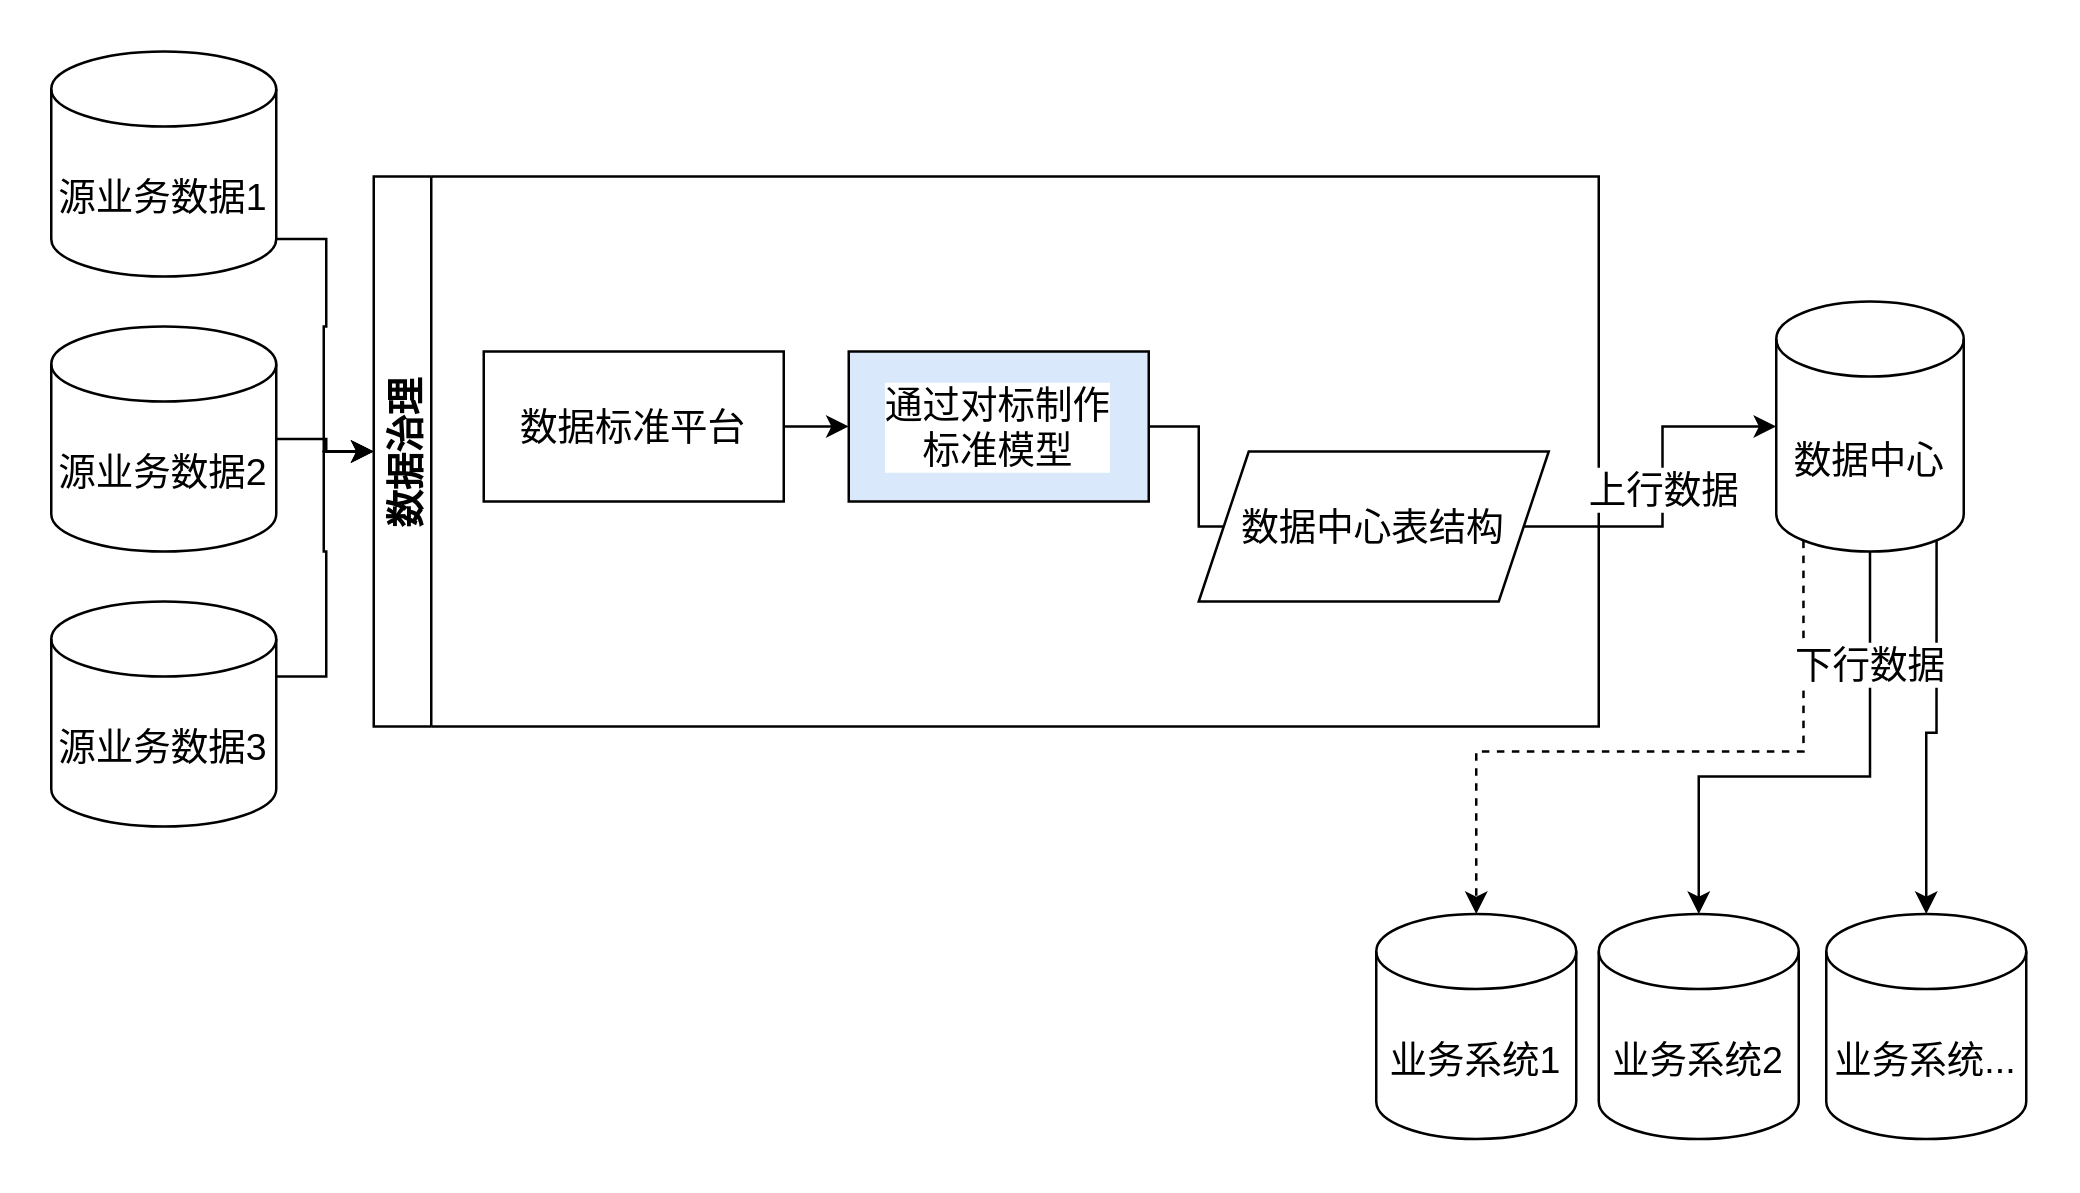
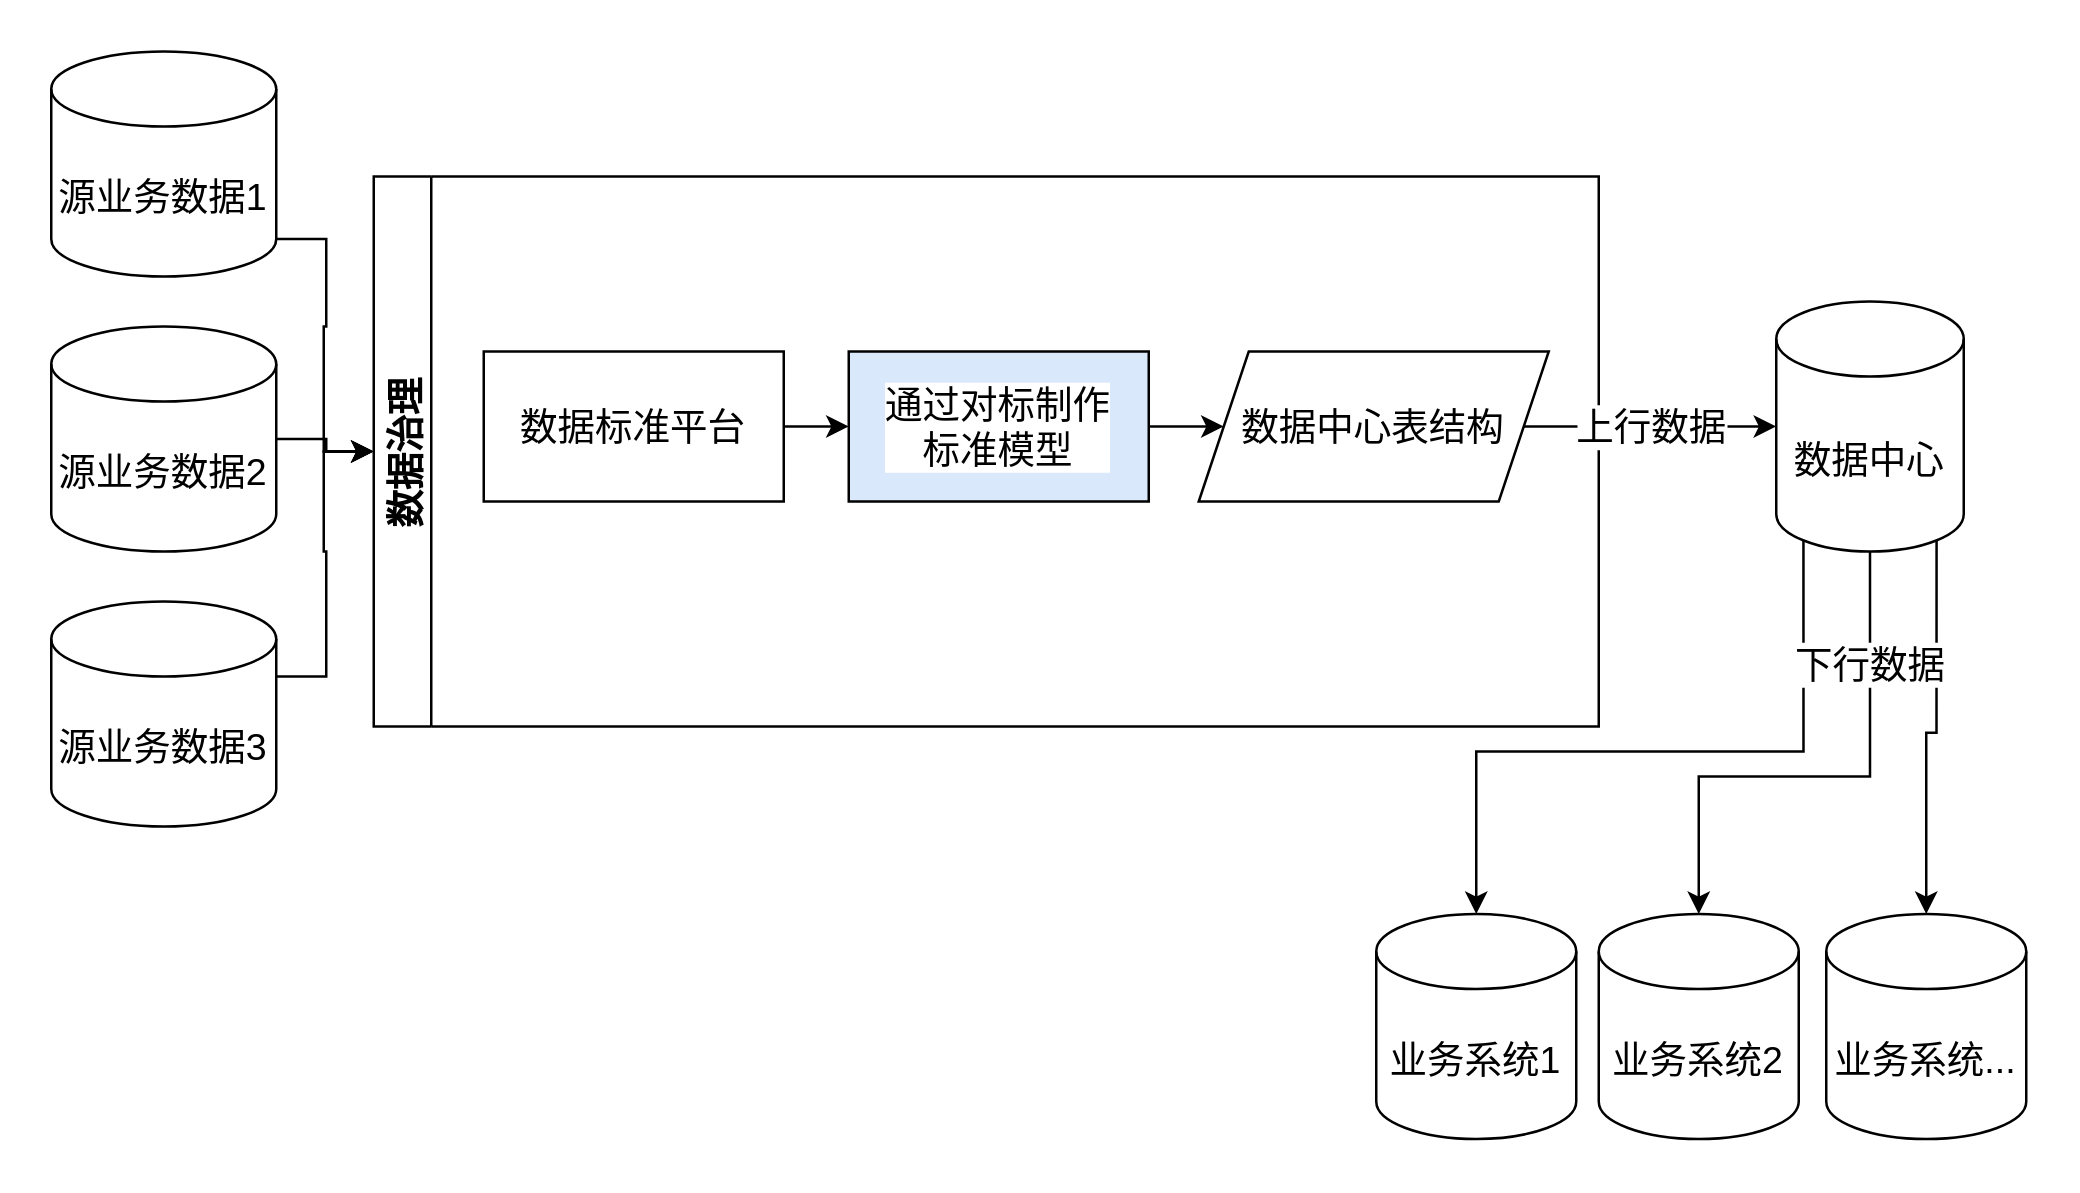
  <mxCell id="0" />
  <mxCell id="1" parent="0" />
  <mxCell id="2" value="" style="edgeStyle=orthogonalEdgeStyle;rounded=0;orthogonalLoop=1;jettySize=auto;html=1;fontSize=15;entryX=0;entryY=0.5;entryDx=0;entryDy=0;" edge="1" parent="1" source="3" target="4"><mxGeometry relative="1" as="geometry" /></mxCell>
  <mxCell id="3" value="源业务数据2" style="shape=cylinder3;whiteSpace=wrap;html=1;boundedLbl=1;backgroundOutline=1;size=15;labelBackgroundColor=default;labelBorderColor=none;fontSize=15;" vertex="1" parent="1"><mxGeometry x="20" y="130" width="90" height="90" as="geometry" /></mxCell>
  <mxCell id="4" value="数据治理" style="swimlane;horizontal=0;labelBackgroundColor=default;labelBorderColor=none;fontSize=15;" vertex="1" parent="1"><mxGeometry x="149" y="70" width="490" height="220" as="geometry" /></mxCell>
  <mxCell id="5" value="" style="edgeStyle=orthogonalEdgeStyle;rounded=0;orthogonalLoop=1;jettySize=auto;html=1;fontSize=15;" edge="1" parent="4" source="6" target="8"><mxGeometry relative="1" as="geometry" /></mxCell>
  <mxCell id="6" value="数据标准平台" style="rounded=0;whiteSpace=wrap;html=1;labelBackgroundColor=default;labelBorderColor=none;fontSize=15;" vertex="1" parent="4"><mxGeometry x="44" y="70" width="120" height="60" as="geometry" /></mxCell>
  <mxCell id="7" value="" style="edgeStyle=orthogonalEdgeStyle;rounded=0;orthogonalLoop=1;jettySize=auto;html=1;fontSize=15;" edge="1" parent="4" source="8" target="9"><mxGeometry relative="1" as="geometry" /></mxCell>
  <mxCell id="8" value="通过对标制作&lt;br&gt;标准模型" style="whiteSpace=wrap;html=1;fontSize=15;rounded=0;labelBackgroundColor=default;labelBorderColor=none;fillColor=#dae8fc;" vertex="1" parent="4"><mxGeometry x="190" y="70" width="120" height="60" as="geometry" /></mxCell>
- <mxCell id="9" value="数据中心表结构" style="shape=parallelogram;perimeter=parallelogramPerimeter;whiteSpace=wrap;html=1;fixedSize=1;fontSize=15;rounded=0;labelBackgroundColor=default;labelBorderColor=none;" vertex="1" parent="4"><mxGeometry x="330" y="110" width="140" height="60" as="geometry" /></mxCell>
+ <mxCell id="9" value="数据中心表结构" style="shape=parallelogram;perimeter=parallelogramPerimeter;whiteSpace=wrap;html=1;fixedSize=1;fontSize=15;rounded=0;labelBackgroundColor=default;labelBorderColor=none;" vertex="1" parent="4"><mxGeometry x="330" y="70" width="140" height="60" as="geometry" /></mxCell>
  <mxCell id="10" style="edgeStyle=orthogonalEdgeStyle;rounded=0;orthogonalLoop=1;jettySize=auto;html=1;entryX=0.5;entryY=0;entryDx=0;entryDy=0;entryPerimeter=0;fontSize=15;" edge="1" parent="1" source="13" target="16"><mxGeometry relative="1" as="geometry"><Array as="points"><mxPoint x="748" y="310" /><mxPoint x="679" y="310" /></Array></mxGeometry></mxCell>
  <mxCell id="11" style="edgeStyle=orthogonalEdgeStyle;rounded=0;orthogonalLoop=1;jettySize=auto;html=1;exitX=0.855;exitY=1;exitDx=0;exitDy=-4.35;exitPerimeter=0;fontSize=15;" edge="1" parent="1" source="13" target="17"><mxGeometry relative="1" as="geometry" /></mxCell>
- <mxCell id="12" style="edgeStyle=orthogonalEdgeStyle;rounded=0;orthogonalLoop=1;jettySize=auto;html=1;exitX=0.145;exitY=1;exitDx=0;exitDy=-4.35;exitPerimeter=0;fontSize=15;dashed=1;" edge="1" parent="1" source="13" target="15"><mxGeometry relative="1" as="geometry"><Array as="points"><mxPoint x="721" y="300" /><mxPoint x="590" y="300" /></Array></mxGeometry></mxCell>
+ <mxCell id="12" style="edgeStyle=orthogonalEdgeStyle;rounded=0;orthogonalLoop=1;jettySize=auto;html=1;exitX=0.145;exitY=1;exitDx=0;exitDy=-4.35;exitPerimeter=0;fontSize=15;" edge="1" parent="1" source="13" target="15"><mxGeometry relative="1" as="geometry"><Array as="points"><mxPoint x="721" y="300" /><mxPoint x="590" y="300" /></Array></mxGeometry></mxCell>
  <mxCell id="13" value="数据中心" style="shape=cylinder3;whiteSpace=wrap;html=1;boundedLbl=1;backgroundOutline=1;size=15;labelBackgroundColor=default;labelBorderColor=none;fontSize=15;" vertex="1" parent="1"><mxGeometry x="710" y="120" width="75" height="100" as="geometry" /></mxCell>
  <mxCell id="14" value="上行数据" style="edgeStyle=orthogonalEdgeStyle;rounded=0;orthogonalLoop=1;jettySize=auto;html=1;fontSize=15;" edge="1" parent="1" source="9" target="13"><mxGeometry relative="1" as="geometry" /></mxCell>
  <mxCell id="15" value="业务系统1" style="shape=cylinder3;whiteSpace=wrap;html=1;boundedLbl=1;backgroundOutline=1;size=15;labelBackgroundColor=default;labelBorderColor=none;fontSize=15;" vertex="1" parent="1"><mxGeometry x="550" y="365" width="80" height="90" as="geometry" /></mxCell>
  <mxCell id="16" value="业务系统2" style="shape=cylinder3;whiteSpace=wrap;html=1;boundedLbl=1;backgroundOutline=1;size=15;labelBackgroundColor=default;labelBorderColor=none;fontSize=15;" vertex="1" parent="1"><mxGeometry x="639" y="365" width="80" height="90" as="geometry" /></mxCell>
  <mxCell id="17" value="业务系统..." style="shape=cylinder3;whiteSpace=wrap;html=1;boundedLbl=1;backgroundOutline=1;size=15;labelBackgroundColor=default;labelBorderColor=none;fontSize=15;" vertex="1" parent="1"><mxGeometry x="730" y="365" width="80" height="90" as="geometry" /></mxCell>
  <mxCell id="18" style="edgeStyle=orthogonalEdgeStyle;rounded=0;orthogonalLoop=1;jettySize=auto;html=1;exitX=1;exitY=1;exitDx=0;exitDy=-15;exitPerimeter=0;fontSize=15;" edge="1" parent="1" source="19" target="4"><mxGeometry relative="1" as="geometry" /></mxCell>
  <mxCell id="19" value="源业务数据1" style="shape=cylinder3;whiteSpace=wrap;html=1;boundedLbl=1;backgroundOutline=1;size=15;labelBackgroundColor=default;labelBorderColor=none;fontSize=15;" vertex="1" parent="1"><mxGeometry x="20" y="20" width="90" height="90" as="geometry" /></mxCell>
  <mxCell id="20" style="edgeStyle=orthogonalEdgeStyle;rounded=0;orthogonalLoop=1;jettySize=auto;html=1;exitX=1;exitY=0;exitDx=0;exitDy=30;exitPerimeter=0;fontSize=15;" edge="1" parent="1" source="21" target="4"><mxGeometry relative="1" as="geometry" /></mxCell>
  <mxCell id="21" value="源业务数据3&lt;br&gt;" style="shape=cylinder3;whiteSpace=wrap;html=1;boundedLbl=1;backgroundOutline=1;size=15;labelBackgroundColor=default;labelBorderColor=none;fontSize=15;" vertex="1" parent="1"><mxGeometry x="20" y="240" width="90" height="90" as="geometry" /></mxCell>
  <mxCell id="22" value="下行数据" style="text;html=1;strokeColor=none;fillColor=none;align=center;verticalAlign=middle;whiteSpace=wrap;rounded=0;labelBackgroundColor=default;labelBorderColor=none;fontSize=15;" vertex="1" parent="1"><mxGeometry x="697.5" y="250" width="100" height="30" as="geometry" /></mxCell>
